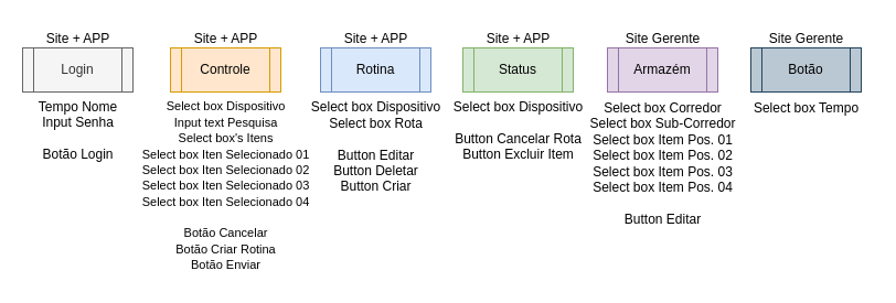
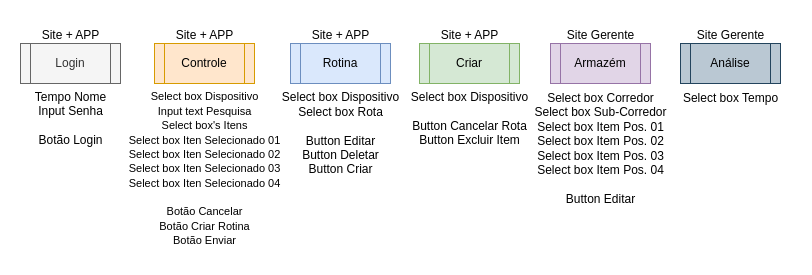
  <mxCell id="0" />
  <mxCell id="1" parent="0" />
  <mxCell id="2" value="Login" style="shape=process;whiteSpace=wrap;html=1;backgroundOutline=1;fillColor=#f5f5f5;fontColor=#333333;strokeColor=#666666;" parent="1" vertex="1"><mxGeometry x="20" y="43" width="100" height="40" as="geometry" /></mxCell>
  <mxCell id="3" value="Controle" style="shape=process;whiteSpace=wrap;html=1;backgroundOutline=1;fillColor=#ffe6cc;strokeColor=#d79b00;" parent="1" vertex="1"><mxGeometry x="154" y="43" width="100" height="40" as="geometry" /></mxCell>
- <mxCell id="4" value="Botão" style="shape=process;whiteSpace=wrap;html=1;backgroundOutline=1;fillColor=#bac8d3;strokeColor=#23445d;" parent="1" vertex="1"><mxGeometry x="680" y="43" width="100" height="40" as="geometry" /></mxCell>
+ <mxCell id="4" value="Análise" style="shape=process;whiteSpace=wrap;html=1;backgroundOutline=1;fillColor=#bac8d3;strokeColor=#23445d;" parent="1" vertex="1"><mxGeometry x="680" y="43" width="100" height="40" as="geometry" /></mxCell>
  <mxCell id="5" value="Armazém" style="shape=process;whiteSpace=wrap;html=1;backgroundOutline=1;fillColor=#e1d5e7;strokeColor=#9673a6;" parent="1" vertex="1"><mxGeometry x="550" y="43" width="100" height="40" as="geometry" /></mxCell>
- <mxCell id="6" value="Status" style="shape=process;whiteSpace=wrap;html=1;backgroundOutline=1;fillColor=#d5e8d4;strokeColor=#82b366;" parent="1" vertex="1"><mxGeometry x="419" y="43" width="100" height="40" as="geometry" /></mxCell>
+ <mxCell id="6" value="Criar" style="shape=process;whiteSpace=wrap;html=1;backgroundOutline=1;fillColor=#d5e8d4;strokeColor=#82b366;" parent="1" vertex="1"><mxGeometry x="419" y="43" width="100" height="40" as="geometry" /></mxCell>
  <mxCell id="7" value="Rotina" style="shape=process;whiteSpace=wrap;html=1;backgroundOutline=1;fillColor=#dae8fc;strokeColor=#6c8ebf;" parent="1" vertex="1"><mxGeometry x="290" y="43" width="100" height="40" as="geometry" /></mxCell>
  <mxCell id="8" value="&lt;div style=&quot;&quot;&gt;&lt;span style=&quot;background-color: transparent; color: light-dark(rgb(0, 0, 0), rgb(255, 255, 255));&quot;&gt;Tempo Nome&lt;/span&gt;&lt;/div&gt;&lt;div style=&quot;&quot;&gt;&lt;span style=&quot;background-color: transparent; color: light-dark(rgb(0, 0, 0), rgb(255, 255, 255));&quot;&gt;Input Senha&lt;/span&gt;&lt;/div&gt;&lt;div style=&quot;&quot;&gt;&lt;span style=&quot;background-color: transparent; color: light-dark(rgb(0, 0, 0), rgb(255, 255, 255));&quot;&gt;&lt;br&gt;&lt;/span&gt;&lt;/div&gt;&lt;div style=&quot;&quot;&gt;&lt;span style=&quot;background-color: transparent; color: light-dark(rgb(0, 0, 0), rgb(255, 255, 255));&quot;&gt;Botão Login&lt;/span&gt;&lt;/div&gt;" style="text;html=1;align=center;verticalAlign=middle;resizable=0;points=[];autosize=1;strokeColor=none;fillColor=none;" parent="1" vertex="1"><mxGeometry x="25" y="83" width="90" height="70" as="geometry" /></mxCell>
  <mxCell id="9" value="&lt;font style=&quot;font-size: 11px;&quot;&gt;Select box Dispositivo&lt;/font&gt;&lt;div&gt;&lt;font style=&quot;font-size: 11px;&quot;&gt;Input text Pesquisa&lt;/font&gt;&lt;/div&gt;&lt;div&gt;&lt;font style=&quot;font-size: 11px;&quot;&gt;Select box's Itens&lt;br&gt;Select box Iten Selecionado 01&lt;br&gt;Select box Iten Selecionado 02&lt;br&gt;Select box Iten Selecionado 03&lt;br&gt;Select box Iten Selecionado 04&lt;br&gt;&lt;br&gt;Botão Cancelar&lt;br&gt;Botão Criar Rotina&lt;br&gt;Botão Enviar&lt;/font&gt;&lt;/div&gt;" style="text;html=1;align=center;verticalAlign=middle;resizable=0;points=[];autosize=1;strokeColor=none;fillColor=none;" parent="1" vertex="1"><mxGeometry x="114" y="83" width="180" height="170" as="geometry" /></mxCell>
  <mxCell id="10" value="Select box Tempo" style="text;html=1;align=center;verticalAlign=middle;resizable=0;points=[];autosize=1;strokeColor=none;fillColor=none;" parent="1" vertex="1"><mxGeometry x="670" y="83" width="120" height="30" as="geometry" /></mxCell>
  <mxCell id="11" value="Select box Dispositivo&lt;br&gt;Select box Rota&lt;br&gt;&lt;br&gt;Button Editar&lt;br&gt;Button Deletar&lt;br&gt;Button Criar" style="text;html=1;align=center;verticalAlign=middle;resizable=0;points=[];autosize=1;strokeColor=none;fillColor=none;" parent="1" vertex="1"><mxGeometry x="270" y="83" width="140" height="100" as="geometry" /></mxCell>
  <mxCell id="12" value="Select box Dispositivo&lt;br&gt;&lt;br&gt;Button Cancelar Rota&lt;br&gt;Button Excluir Item" style="text;html=1;align=center;verticalAlign=middle;resizable=0;points=[];autosize=1;strokeColor=none;fillColor=none;" parent="1" vertex="1"><mxGeometry x="399" y="83" width="140" height="70" as="geometry" /></mxCell>
  <mxCell id="13" value="Select box Corredor&lt;br&gt;Select box Sub-Corredor&lt;br&gt;Select box Item Pos. 01&lt;div&gt;Select box Item Pos. 02&lt;br&gt;Select box Item Pos. 03&lt;br&gt;Select box Item Pos. 04&lt;br&gt;&lt;br&gt;Button Editar&lt;/div&gt;" style="text;html=1;align=center;verticalAlign=middle;resizable=0;points=[];autosize=1;strokeColor=none;fillColor=none;" parent="1" vertex="1"><mxGeometry x="520" y="83" width="160" height="130" as="geometry" /></mxCell>
  <mxCell id="14" value="Site + APP" style="text;html=1;align=center;verticalAlign=middle;resizable=0;points=[];autosize=1;strokeColor=none;fillColor=none;" vertex="1" parent="1"><mxGeometry x="30" y="20" width="80" height="30" as="geometry" /></mxCell>
  <mxCell id="15" value="Site + APP" style="text;html=1;align=center;verticalAlign=middle;resizable=0;points=[];autosize=1;strokeColor=none;fillColor=none;" vertex="1" parent="1"><mxGeometry x="164" y="20" width="80" height="30" as="geometry" /></mxCell>
  <mxCell id="16" value="Site + APP" style="text;html=1;align=center;verticalAlign=middle;resizable=0;points=[];autosize=1;strokeColor=none;fillColor=none;" vertex="1" parent="1"><mxGeometry x="300" y="20" width="80" height="30" as="geometry" /></mxCell>
  <mxCell id="17" value="Site + APP" style="text;html=1;align=center;verticalAlign=middle;resizable=0;points=[];autosize=1;strokeColor=none;fillColor=none;" vertex="1" parent="1"><mxGeometry x="429" y="20" width="80" height="30" as="geometry" /></mxCell>
  <mxCell id="18" value="Site Gerente" style="text;html=1;align=center;verticalAlign=middle;resizable=0;points=[];autosize=1;strokeColor=none;fillColor=none;" vertex="1" parent="1"><mxGeometry x="555" y="20" width="90" height="30" as="geometry" /></mxCell>
  <mxCell id="19" value="Site Gerente" style="text;html=1;align=center;verticalAlign=middle;resizable=0;points=[];autosize=1;strokeColor=none;fillColor=none;" vertex="1" parent="1"><mxGeometry x="685" y="20" width="90" height="30" as="geometry" /></mxCell>
